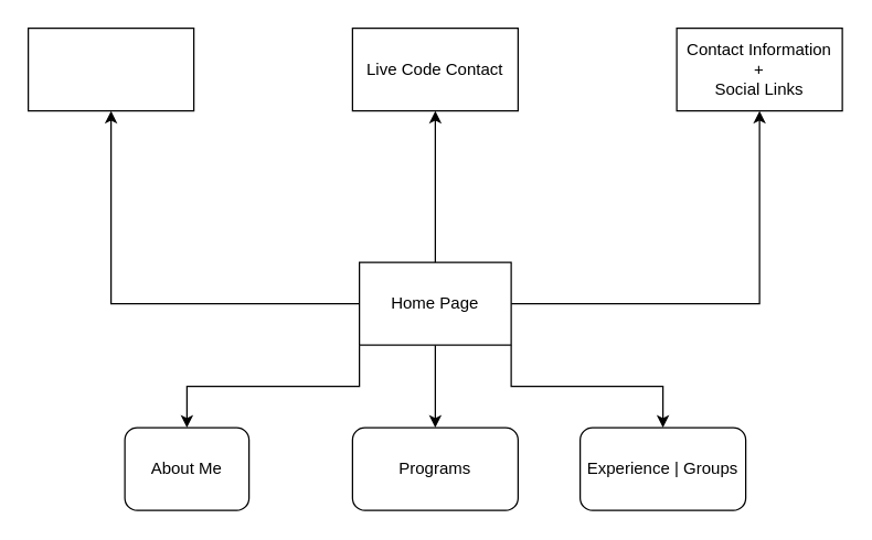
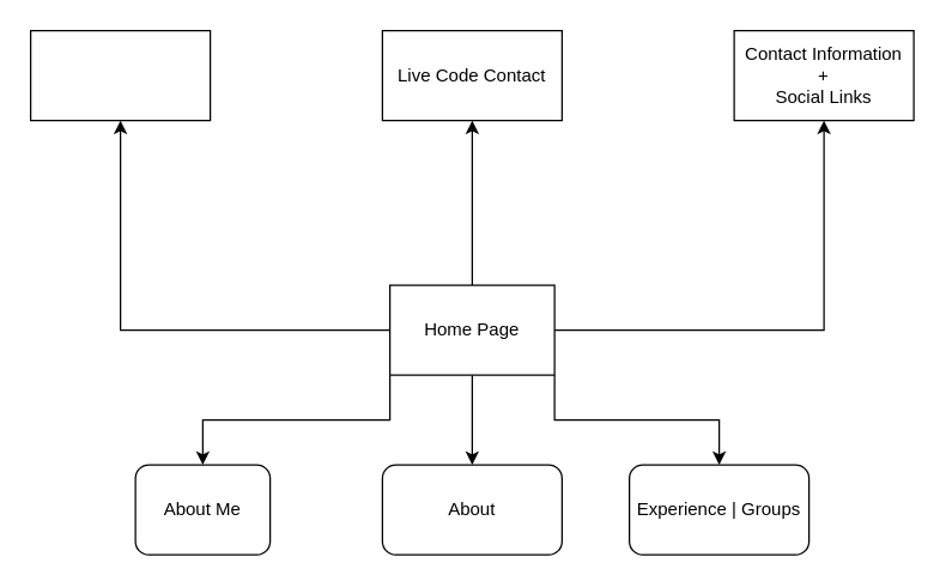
  <mxCell id="0" />
  <mxCell id="1" parent="0" />
  <mxCell id="2" style="edgeStyle=orthogonalEdgeStyle;rounded=0;orthogonalLoop=1;jettySize=auto;html=1;exitX=1;exitY=1;exitDx=0;exitDy=0;entryX=0.5;entryY=0;entryDx=0;entryDy=0;" edge="1" parent="1" source="8" target="13"><mxGeometry relative="1" as="geometry"><mxPoint x="480" y="300" as="targetPoint" /></mxGeometry></mxCell>
  <mxCell id="3" style="edgeStyle=orthogonalEdgeStyle;rounded=0;orthogonalLoop=1;jettySize=auto;html=1;exitX=0;exitY=1;exitDx=0;exitDy=0;entryX=0.5;entryY=0;entryDx=0;entryDy=0;" edge="1" parent="1" source="8" target="14"><mxGeometry relative="1" as="geometry" /></mxCell>
  <mxCell id="4" style="edgeStyle=orthogonalEdgeStyle;rounded=0;orthogonalLoop=1;jettySize=auto;html=1;exitX=0.5;exitY=1;exitDx=0;exitDy=0;entryX=0.5;entryY=0;entryDx=0;entryDy=0;" edge="1" parent="1" source="8" target="12"><mxGeometry relative="1" as="geometry" /></mxCell>
  <mxCell id="5" style="edgeStyle=orthogonalEdgeStyle;rounded=0;orthogonalLoop=1;jettySize=auto;html=1;exitX=0.5;exitY=0;exitDx=0;exitDy=0;entryX=0.5;entryY=1;entryDx=0;entryDy=0;" edge="1" parent="1" source="8" target="9"><mxGeometry relative="1" as="geometry" /></mxCell>
  <mxCell id="6" style="edgeStyle=orthogonalEdgeStyle;rounded=0;orthogonalLoop=1;jettySize=auto;html=1;exitX=1;exitY=0.5;exitDx=0;exitDy=0;entryX=0.5;entryY=1;entryDx=0;entryDy=0;" edge="1" parent="1" source="8" target="11"><mxGeometry relative="1" as="geometry" /></mxCell>
  <mxCell id="7" style="edgeStyle=orthogonalEdgeStyle;rounded=0;orthogonalLoop=1;jettySize=auto;html=1;exitX=0;exitY=0.5;exitDx=0;exitDy=0;entryX=0.5;entryY=1;entryDx=0;entryDy=0;" edge="1" parent="1" source="8" target="10"><mxGeometry relative="1" as="geometry" /></mxCell>
  <mxCell id="8" value="Home Page" style="rounded=0;whiteSpace=wrap;html=1;" vertex="1" parent="1"><mxGeometry x="260" y="190" width="110" height="60" as="geometry" /></mxCell>
  <mxCell id="9" value="Live Code Contact" style="rounded=0;whiteSpace=wrap;html=1;" vertex="1" parent="1"><mxGeometry x="255" y="20" width="120" height="60" as="geometry" /></mxCell>
  <mxCell id="10" value="" style="rounded=0;whiteSpace=wrap;html=1;" vertex="1" parent="1"><mxGeometry x="20" y="20" width="120" height="60" as="geometry" /></mxCell>
  <mxCell id="11" value="Contact Information&lt;br&gt;+&lt;br&gt;Social Links" style="rounded=0;whiteSpace=wrap;html=1;" vertex="1" parent="1"><mxGeometry x="490" y="20" width="120" height="60" as="geometry" /></mxCell>
- <mxCell id="12" value="Programs" style="rounded=1;whiteSpace=wrap;html=1;" vertex="1" parent="1"><mxGeometry x="255" y="310" width="120" height="60" as="geometry" /></mxCell>
+ <mxCell id="12" value="About" style="rounded=1;whiteSpace=wrap;html=1;" vertex="1" parent="1"><mxGeometry x="255" y="310" width="120" height="60" as="geometry" /></mxCell>
  <mxCell id="13" value="Experience | Groups" style="rounded=1;whiteSpace=wrap;html=1;" vertex="1" parent="1"><mxGeometry x="420" y="310" width="120" height="60" as="geometry" /></mxCell>
  <mxCell id="14" value="About Me" style="rounded=1;whiteSpace=wrap;html=1;" vertex="1" parent="1"><mxGeometry x="90" y="310" width="90" height="60" as="geometry" /></mxCell>
